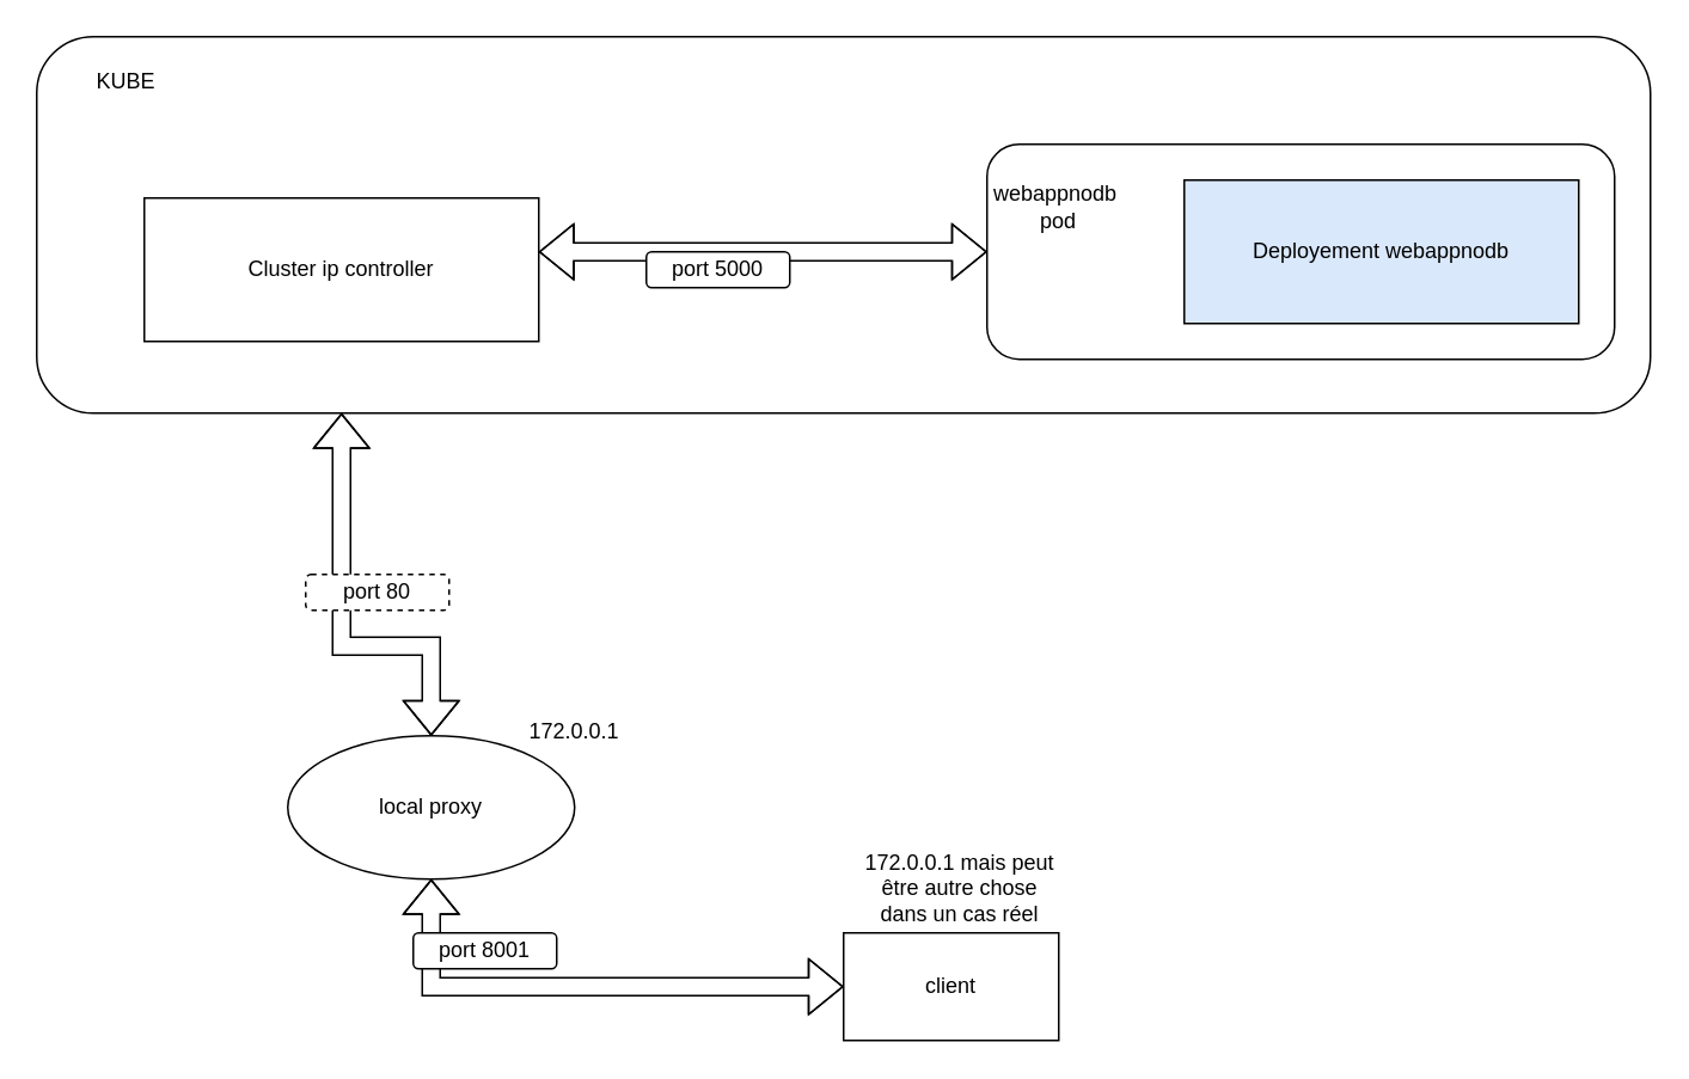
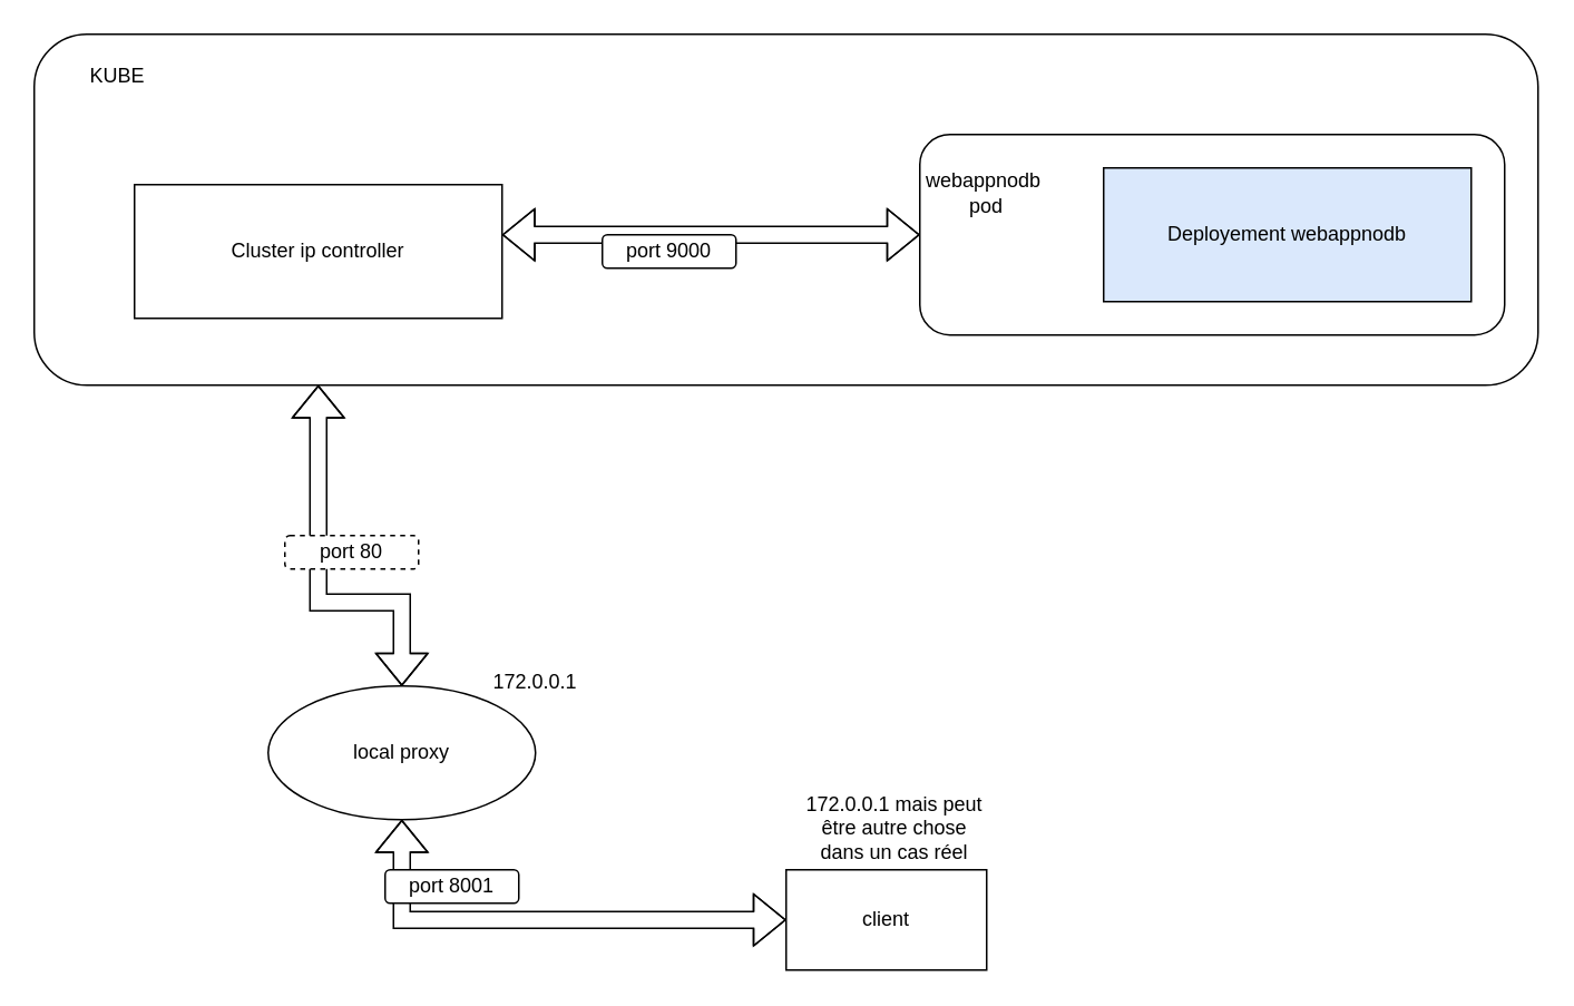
  <mxCell id="0" />
  <mxCell id="1" parent="0" />
  <mxCell id="2" value="Cluster ip controller" style="rounded=0;whiteSpace=wrap;html=1;" parent="1" vertex="1"><mxGeometry x="80" y="110" width="220" height="80" as="geometry" /></mxCell>
  <mxCell id="3" value="local proxy" style="ellipse;whiteSpace=wrap;html=1;" parent="1" vertex="1"><mxGeometry x="160" y="410" width="160" height="80" as="geometry" /></mxCell>
  <mxCell id="4" value="client" style="rounded=0;whiteSpace=wrap;html=1;" parent="1" vertex="1"><mxGeometry x="470" y="520" width="120" height="60" as="geometry" /></mxCell>
  <mxCell id="5" value="" style="shape=flexArrow;endArrow=classic;startArrow=classic;html=1;rounded=0;exitX=0.5;exitY=0;exitDx=0;exitDy=0;" parent="1" source="3" edge="1"><mxGeometry width="100" height="100" relative="1" as="geometry"><mxPoint x="330" y="510" as="sourcePoint" /><mxPoint x="190" y="230" as="targetPoint" /><Array as="points"><mxPoint x="240" y="360" /><mxPoint x="190" y="360" /></Array></mxGeometry></mxCell>
  <mxCell id="6" value="172.0.0.1&lt;div&gt;&lt;br&gt;&lt;/div&gt;" style="text;html=1;align=center;verticalAlign=middle;whiteSpace=wrap;rounded=0;" parent="1" vertex="1"><mxGeometry x="290" y="400" width="60" height="30" as="geometry" /></mxCell>
  <mxCell id="7" value="port 80" style="rounded=1;whiteSpace=wrap;html=1;dashed=1;" parent="1" vertex="1"><mxGeometry x="170" y="320" width="80" height="20" as="geometry" /></mxCell>
  <mxCell id="8" value="" style="shape=flexArrow;endArrow=classic;startArrow=classic;html=1;rounded=0;entryX=0;entryY=0.5;entryDx=0;entryDy=0;" parent="1" source="3" target="4" edge="1"><mxGeometry width="100" height="100" relative="1" as="geometry"><mxPoint x="300" y="476" as="sourcePoint" /><mxPoint x="290" y="580" as="targetPoint" /><Array as="points"><mxPoint x="240" y="550" /></Array></mxGeometry></mxCell>
  <mxCell id="9" value="172.0.0.1 mais peut être autre chose dans un cas réel" style="text;html=1;align=center;verticalAlign=middle;whiteSpace=wrap;rounded=0;" parent="1" vertex="1"><mxGeometry x="480" y="480" width="110" height="30" as="geometry" /></mxCell>
  <mxCell id="10" value="port 8001" style="rounded=1;whiteSpace=wrap;html=1;" parent="1" vertex="1"><mxGeometry x="230" y="520" width="80" height="20" as="geometry" /></mxCell>
  <mxCell id="11" value="Deployement webappnodb" style="rounded=0;whiteSpace=wrap;html=1;fillColor=#dae8fc;" parent="1" vertex="1"><mxGeometry x="660" y="100" width="220" height="80" as="geometry" /></mxCell>
  <mxCell id="12" value="" style="rounded=1;whiteSpace=wrap;html=1;fillColor=none;" vertex="1" parent="1"><mxGeometry x="550" width="350" height="120" as="geometry" y="80" /></mxCell>
  <mxCell id="13" value="" style="shape=flexArrow;endArrow=classic;startArrow=classic;html=1;rounded=0;entryX=1;entryY=0.5;entryDx=0;entryDy=0;" parent="1" edge="1"><mxGeometry width="100" height="100" relative="1" as="geometry"><mxPoint x="550" y="140" as="sourcePoint" /><mxPoint x="300" y="140" as="targetPoint" /><Array as="points"><mxPoint x="380" y="140" /></Array></mxGeometry></mxCell>
  <mxCell id="14" value="" style="rounded=1;whiteSpace=wrap;html=1;fillColor=none;" vertex="1" parent="1"><mxGeometry x="20" y="20" width="900" height="210" as="geometry" /></mxCell>
- <mxCell id="15" value="port 5000" style="rounded=1;whiteSpace=wrap;html=1;" parent="1" vertex="1"><mxGeometry x="360" y="140" width="80" height="20" as="geometry" /></mxCell>
+ <mxCell id="15" value="port 9000" style="rounded=1;whiteSpace=wrap;html=1;" parent="1" vertex="1"><mxGeometry x="360" y="140" width="80" height="20" as="geometry" /></mxCell>
  <mxCell id="16" value="KUBE" style="text;html=1;align=center;verticalAlign=middle;whiteSpace=wrap;rounded=0;" vertex="1" parent="1"><mxGeometry x="40" y="30" width="60" height="30" as="geometry" /></mxCell>
  <mxCell id="17" value="webappnodb&amp;nbsp;&lt;div&gt;pod&lt;/div&gt;" style="text;html=1;align=center;verticalAlign=middle;whiteSpace=wrap;rounded=0;" vertex="1" parent="1"><mxGeometry x="560" y="100" width="60" height="30" as="geometry" /></mxCell>
